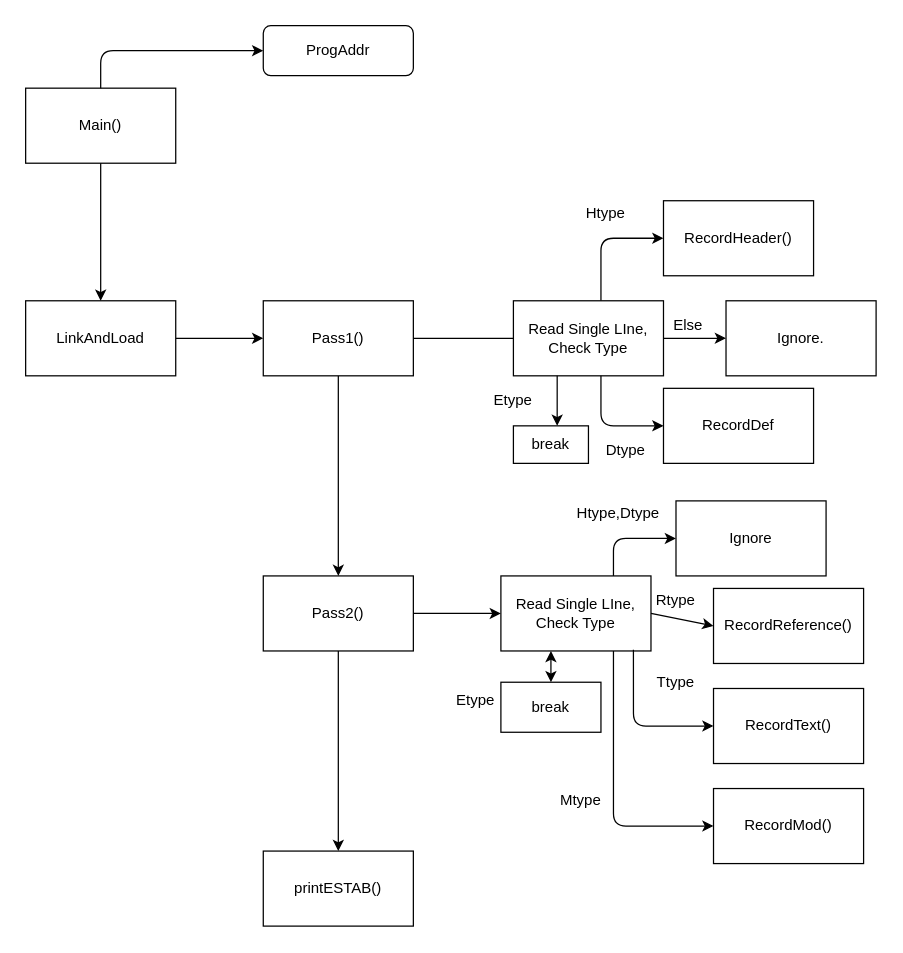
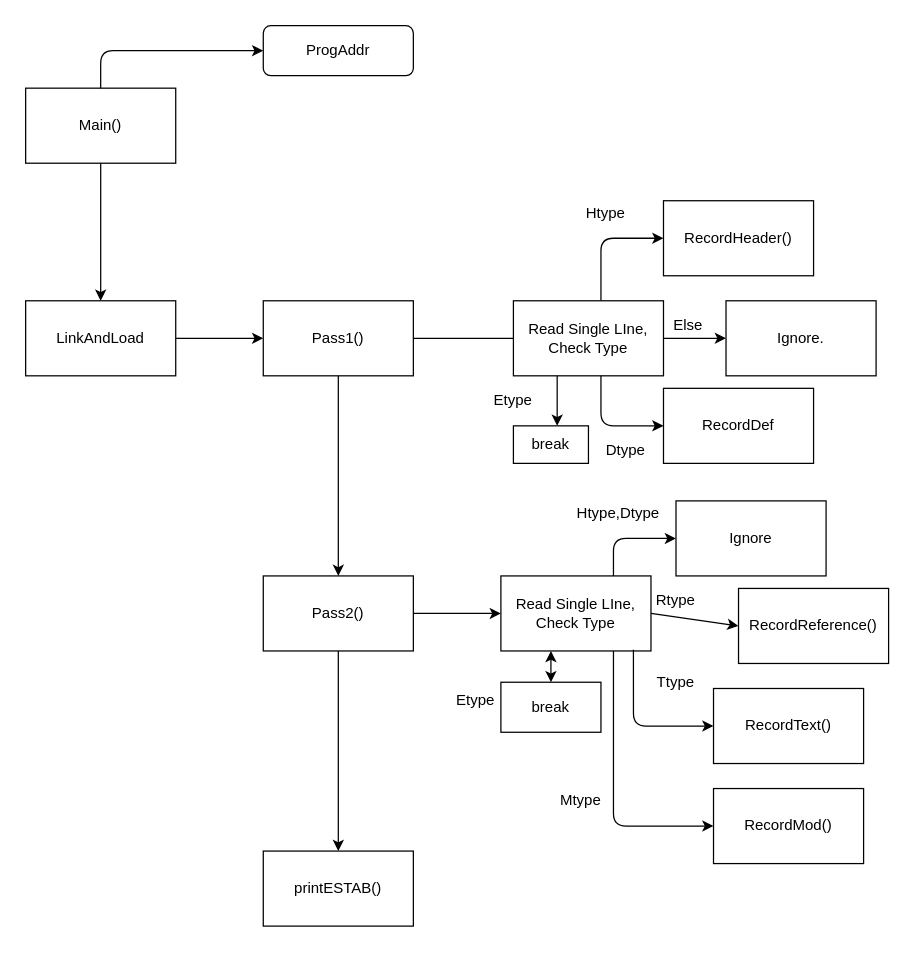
  <mxCell id="0" />
  <mxCell id="1" parent="0" />
  <mxCell id="2" value="ProgAddr" style="rounded=1;whiteSpace=wrap;html=1;fontSize=12;glass=0;strokeWidth=1;shadow=0;" parent="1" vertex="1"><mxGeometry x="210" y="20" width="120" height="40" as="geometry" /></mxCell>
  <mxCell id="3" value="" style="edgeStyle=orthogonalEdgeStyle;rounded=0;orthogonalLoop=1;jettySize=auto;html=1;" edge="1" parent="1" source="4" target="6"><mxGeometry relative="1" as="geometry" /></mxCell>
  <mxCell id="4" value="LinkAndLoad" style="rounded=0;whiteSpace=wrap;html=1;" vertex="1" parent="1"><mxGeometry x="20" y="240" width="120" height="60" as="geometry" /></mxCell>
  <mxCell id="5" value="" style="edgeStyle=orthogonalEdgeStyle;rounded=0;orthogonalLoop=1;jettySize=auto;html=1;" edge="1" parent="1" source="6" target="8"><mxGeometry relative="1" as="geometry" /></mxCell>
  <mxCell id="6" value="Pass1()" style="rounded=0;whiteSpace=wrap;html=1;" vertex="1" parent="1"><mxGeometry x="210" y="240" width="120" height="60" as="geometry" /></mxCell>
  <mxCell id="7" value="" style="edgeStyle=orthogonalEdgeStyle;rounded=0;orthogonalLoop=1;jettySize=auto;html=1;" edge="1" parent="1" source="8" target="9"><mxGeometry relative="1" as="geometry" /></mxCell>
  <mxCell id="8" value="Pass2()" style="rounded=0;whiteSpace=wrap;html=1;" vertex="1" parent="1"><mxGeometry x="210" y="460" width="120" height="60" as="geometry" /></mxCell>
  <mxCell id="9" value="printESTAB()" style="rounded=0;whiteSpace=wrap;html=1;" vertex="1" parent="1"><mxGeometry x="210" y="680" width="120" height="60" as="geometry" /></mxCell>
  <mxCell id="10" value="" style="endArrow=none;html=1;exitX=1;exitY=0.5;exitDx=0;exitDy=0;entryX=0;entryY=0.5;entryDx=0;entryDy=0;" edge="1" parent="1" source="6"><mxGeometry width="50" height="50" relative="1" as="geometry"><mxPoint x="380" y="380" as="sourcePoint" /><mxPoint x="410" y="270" as="targetPoint" /></mxGeometry></mxCell>
  <mxCell id="11" value="" style="endArrow=classic;html=1;" edge="1" parent="1"><mxGeometry width="50" height="50" relative="1" as="geometry"><mxPoint x="480" y="240" as="sourcePoint" /><mxPoint x="530" y="190" as="targetPoint" /><Array as="points"><mxPoint x="480" y="190" /></Array></mxGeometry></mxCell>
  <mxCell id="12" value="Read Single LIne,&lt;br&gt;Check Type" style="rounded=0;whiteSpace=wrap;html=1;" vertex="1" parent="1"><mxGeometry x="410" y="240" width="120" height="60" as="geometry" /></mxCell>
  <mxCell id="13" value="Htype" style="text;html=1;strokeColor=none;fillColor=none;align=center;verticalAlign=middle;whiteSpace=wrap;rounded=0;" vertex="1" parent="1"><mxGeometry x="464" y="160" width="40" height="20" as="geometry" /></mxCell>
  <mxCell id="14" value="RecordHeader()" style="rounded=0;whiteSpace=wrap;html=1;" vertex="1" parent="1"><mxGeometry x="530" y="160" width="120" height="60" as="geometry" /></mxCell>
  <mxCell id="15" value="" style="endArrow=classic;html=1;" edge="1" parent="1"><mxGeometry width="50" height="50" relative="1" as="geometry"><mxPoint x="480" y="300" as="sourcePoint" /><mxPoint x="530" y="340" as="targetPoint" /><Array as="points"><mxPoint x="480" y="340" /></Array></mxGeometry></mxCell>
  <mxCell id="16" value="Dtype" style="text;html=1;strokeColor=none;fillColor=none;align=center;verticalAlign=middle;whiteSpace=wrap;rounded=0;" vertex="1" parent="1"><mxGeometry x="480" y="350" width="40" height="20" as="geometry" /></mxCell>
  <mxCell id="17" value="RecordDef" style="rounded=0;whiteSpace=wrap;html=1;" vertex="1" parent="1"><mxGeometry x="530" y="310" width="120" height="60" as="geometry" /></mxCell>
  <mxCell id="18" value="" style="endArrow=classic;html=1;" edge="1" parent="1"><mxGeometry width="50" height="50" relative="1" as="geometry"><mxPoint x="445" y="300" as="sourcePoint" /><mxPoint x="445" y="340" as="targetPoint" /></mxGeometry></mxCell>
  <mxCell id="19" value="Etype" style="text;html=1;strokeColor=none;fillColor=none;align=center;verticalAlign=middle;whiteSpace=wrap;rounded=0;" vertex="1" parent="1"><mxGeometry x="390" y="310" width="40" height="20" as="geometry" /></mxCell>
  <mxCell id="20" value="break" style="rounded=0;whiteSpace=wrap;html=1;" vertex="1" parent="1"><mxGeometry x="410" y="340" width="60" height="30" as="geometry" /></mxCell>
  <mxCell id="21" value="" style="endArrow=classic;html=1;exitX=1;exitY=0.5;exitDx=0;exitDy=0;" edge="1" parent="1" source="12" target="22"><mxGeometry width="50" height="50" relative="1" as="geometry"><mxPoint x="540" y="260" as="sourcePoint" /><mxPoint x="580" y="267" as="targetPoint" /></mxGeometry></mxCell>
  <mxCell id="22" value="Ignore." style="rounded=0;whiteSpace=wrap;html=1;" vertex="1" parent="1"><mxGeometry x="580" y="240" width="120" height="60" as="geometry" /></mxCell>
  <mxCell id="23" value="Else" style="text;html=1;strokeColor=none;fillColor=none;align=center;verticalAlign=middle;whiteSpace=wrap;rounded=0;" vertex="1" parent="1"><mxGeometry x="530" y="250" width="40" height="20" as="geometry" /></mxCell>
  <mxCell id="24" value="" style="endArrow=classic;html=1;" edge="1" parent="1"><mxGeometry width="50" height="50" relative="1" as="geometry"><mxPoint x="490" y="480" as="sourcePoint" /><mxPoint x="540" y="430" as="targetPoint" /><Array as="points"><mxPoint x="490" y="430" /></Array></mxGeometry></mxCell>
  <mxCell id="25" value="Read Single LIne,&lt;br&gt;Check Type" style="rounded=0;whiteSpace=wrap;html=1;" vertex="1" parent="1"><mxGeometry x="400" y="460" width="120" height="60" as="geometry" /></mxCell>
  <mxCell id="26" value="Htype,Dtype" style="text;html=1;strokeColor=none;fillColor=none;align=center;verticalAlign=middle;whiteSpace=wrap;rounded=0;" vertex="1" parent="1"><mxGeometry x="474" y="400" width="40" height="20" as="geometry" /></mxCell>
  <mxCell id="27" value="Ignore" style="rounded=0;whiteSpace=wrap;html=1;" vertex="1" parent="1"><mxGeometry x="540" y="400" width="120" height="60" as="geometry" /></mxCell>
  <mxCell id="28" value="Ttype" style="text;html=1;strokeColor=none;fillColor=none;align=center;verticalAlign=middle;whiteSpace=wrap;rounded=0;" vertex="1" parent="1"><mxGeometry x="520" y="535" width="40" height="20" as="geometry" /></mxCell>
- <mxCell id="29" value="RecordReference()" style="rounded=0;whiteSpace=wrap;html=1;" vertex="1" parent="1"><mxGeometry x="570" y="470" width="120" height="60" as="geometry" /></mxCell>
+ <mxCell id="29" value="RecordReference()" style="rounded=0;whiteSpace=wrap;html=1;" vertex="1" parent="1"><mxGeometry x="590" y="470" width="120" height="60" as="geometry" /></mxCell>
  <mxCell id="30" value="Etype" style="text;html=1;strokeColor=none;fillColor=none;align=center;verticalAlign=middle;whiteSpace=wrap;rounded=0;" vertex="1" parent="1"><mxGeometry x="360" y="550" width="40" height="20" as="geometry" /></mxCell>
  <mxCell id="31" value="" style="endArrow=classic;html=1;" edge="1" parent="1"><mxGeometry width="50" height="50" relative="1" as="geometry"><mxPoint x="330" y="490" as="sourcePoint" /><mxPoint x="400" y="490" as="targetPoint" /></mxGeometry></mxCell>
  <mxCell id="32" value="break" style="rounded=0;whiteSpace=wrap;html=1;" vertex="1" parent="1"><mxGeometry x="400" y="545" width="80" height="40" as="geometry" /></mxCell>
  <mxCell id="33" value="" style="endArrow=classic;startArrow=classic;html=1;entryX=0.5;entryY=0;entryDx=0;entryDy=0;" edge="1" parent="1" target="32"><mxGeometry width="50" height="50" relative="1" as="geometry"><mxPoint x="440" y="520" as="sourcePoint" /><mxPoint x="490" y="470" as="targetPoint" /></mxGeometry></mxCell>
  <mxCell id="34" value="" style="endArrow=classic;html=1;entryX=0;entryY=0.5;entryDx=0;entryDy=0;" edge="1" parent="1" target="29"><mxGeometry width="50" height="50" relative="1" as="geometry"><mxPoint x="520" y="490" as="sourcePoint" /><mxPoint x="570" y="440" as="targetPoint" /></mxGeometry></mxCell>
  <mxCell id="35" value="Rtype" style="text;html=1;strokeColor=none;fillColor=none;align=center;verticalAlign=middle;whiteSpace=wrap;rounded=0;" vertex="1" parent="1"><mxGeometry x="520" y="470" width="40" height="20" as="geometry" /></mxCell>
  <mxCell id="36" value="RecordText()" style="rounded=0;whiteSpace=wrap;html=1;" vertex="1" parent="1"><mxGeometry x="570" y="550" width="120" height="60" as="geometry" /></mxCell>
  <mxCell id="37" value="RecordMod()" style="rounded=0;whiteSpace=wrap;html=1;" vertex="1" parent="1"><mxGeometry x="570" y="630" width="120" height="60" as="geometry" /></mxCell>
  <mxCell id="38" value="Mtype" style="text;html=1;strokeColor=none;fillColor=none;align=center;verticalAlign=middle;whiteSpace=wrap;rounded=0;" vertex="1" parent="1"><mxGeometry x="444" y="630" width="40" height="20" as="geometry" /></mxCell>
  <mxCell id="39" value="" style="endArrow=classic;html=1;entryX=0;entryY=0.5;entryDx=0;entryDy=0;exitX=0.883;exitY=0.983;exitDx=0;exitDy=0;exitPerimeter=0;" edge="1" parent="1" source="25" target="36"><mxGeometry width="50" height="50" relative="1" as="geometry"><mxPoint x="500" y="520" as="sourcePoint" /><mxPoint x="550" y="470" as="targetPoint" /><Array as="points"><mxPoint x="506" y="580" /></Array></mxGeometry></mxCell>
  <mxCell id="40" value="" style="endArrow=classic;html=1;entryX=0;entryY=0.5;entryDx=0;entryDy=0;" edge="1" parent="1" target="37"><mxGeometry width="50" height="50" relative="1" as="geometry"><mxPoint x="490" y="520" as="sourcePoint" /><mxPoint x="540" y="470" as="targetPoint" /><Array as="points"><mxPoint x="490" y="660" /></Array></mxGeometry></mxCell>
  <mxCell id="41" value="Main()" style="rounded=0;whiteSpace=wrap;html=1;" vertex="1" parent="1"><mxGeometry x="20" y="70" width="120" height="60" as="geometry" /></mxCell>
  <mxCell id="42" value="" style="endArrow=classic;html=1;entryX=0;entryY=0.5;entryDx=0;entryDy=0;" edge="1" parent="1" target="2"><mxGeometry width="50" height="50" relative="1" as="geometry"><mxPoint x="80" y="70" as="sourcePoint" /><mxPoint x="130" y="20" as="targetPoint" /><Array as="points"><mxPoint x="80" y="40" /></Array></mxGeometry></mxCell>
  <mxCell id="43" value="" style="endArrow=classic;html=1;" edge="1" parent="1" target="4"><mxGeometry width="50" height="50" relative="1" as="geometry"><mxPoint x="80" y="130" as="sourcePoint" /><mxPoint x="130" y="80" as="targetPoint" /></mxGeometry></mxCell>
